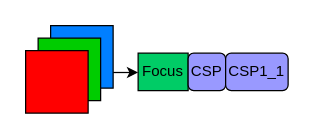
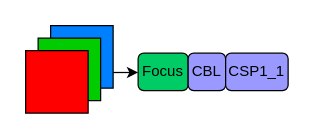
  <mxCell id="0" />
  <mxCell id="1" parent="0" />
  <mxCell id="2" style="edgeStyle=orthogonalEdgeStyle;rounded=0;orthogonalLoop=1;jettySize=auto;html=1;exitX=1;exitY=0.75;exitDx=0;exitDy=0;entryX=0;entryY=0.5;entryDx=0;entryDy=0;" edge="1" parent="1" source="3" target="6"><mxGeometry relative="1" as="geometry" /></mxCell>
  <mxCell id="3" value="" style="whiteSpace=wrap;html=1;aspect=fixed;fillColor=#007FFF;" vertex="1" parent="1"><mxGeometry x="40" y="20" width="50" height="50" as="geometry" /></mxCell>
  <mxCell id="4" value="" style="whiteSpace=wrap;html=1;aspect=fixed;fillColor=#00CC00;" vertex="1" parent="1"><mxGeometry x="30" y="30" width="50" height="50" as="geometry" /></mxCell>
  <mxCell id="5" value="" style="whiteSpace=wrap;html=1;aspect=fixed;fillColor=#FF0000;" vertex="1" parent="1"><mxGeometry x="20" y="40" width="50" height="50" as="geometry" /></mxCell>
- <mxCell id="6" value="Focus" style="whiteSpace=wrap;html=1;fillColor=#00CC66;rounded=0;" vertex="1" parent="1"><mxGeometry x="110" y="42" width="40" height="30" as="geometry" /></mxCell>
- <mxCell id="7" value="CSP" style="rounded=1;whiteSpace=wrap;html=1;fillColor=#9999FF;" vertex="1" parent="1"><mxGeometry x="150" y="42" width="30" height="30" as="geometry" /></mxCell>
+ <mxCell id="6" value="Focus" style="rounded=1;whiteSpace=wrap;html=1;fillColor=#00CC66;" vertex="1" parent="1"><mxGeometry x="110" y="42" width="40" height="30" as="geometry" /></mxCell>
+ <mxCell id="7" value="CBL" style="rounded=1;whiteSpace=wrap;html=1;fillColor=#9999FF;" vertex="1" parent="1"><mxGeometry x="150" y="42" width="30" height="30" as="geometry" /></mxCell>
  <mxCell id="8" value="CSP1_1" style="rounded=1;whiteSpace=wrap;html=1;fillColor=#9999ff;" vertex="1" parent="1"><mxGeometry x="180" y="42" width="50" height="30" as="geometry" /></mxCell>
